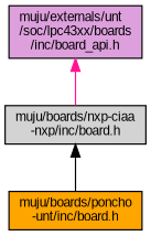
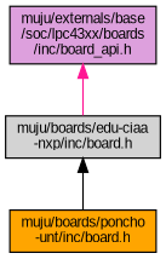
  digraph {
    fontname="Liberation Sans"
    node [color=black fontname="Liberation Sans" fontsize=10 shape=record style=filled]
    edge [dir=back fontname="Liberation Sans" fontsize=10 labelfontname=Helvetica labelfontsize=10 style=solid]
-   n1 [fillcolor=plum fontcolor=black height=0.2 label="muju/externals/unt\l/soc/lpc43xx/boards\l/inc/board_api.h" width=0.4]
-   n2 [fillcolor=lightgrey height=0.2 label="muju/boards/nxp-ciaa\l-nxp/inc/board.h" width=0.4]
+   n1 [fillcolor=plum fontcolor=black height=0.2 label="muju/externals/base\l/soc/lpc43xx/boards\l/inc/board_api.h" width=0.4]
+   n2 [fillcolor=lightgrey height=0.2 label="muju/boards/edu-ciaa\l-nxp/inc/board.h" width=0.4]
    n3 [fillcolor=orange height=0.2 label="muju/boards/poncho\l-unt/inc/board.h" width=0.4]
    n1 -> n2 [color=deeppink]
    n2 -> n3 [color=black]
  }
